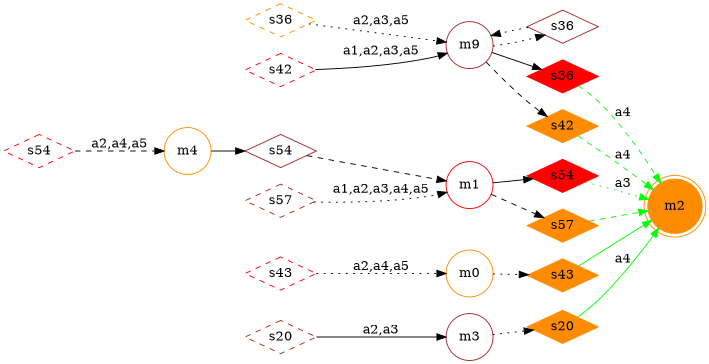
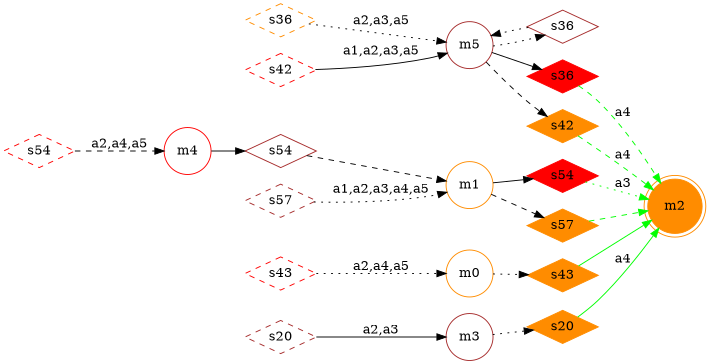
  digraph {
    rankdir=LR
    node [color=darkorange shape=diamond]
    edge [style=dotted]
    m3 [color=brown shape=circle]
    n2 [label=s20 style=filled]
    m2 [shape=doublecircle style=filled]
-   m4 [shape=circle]
+   m4 [color=red shape=circle]
    n5 [color=brown label=s54]
-   m1 [color=red shape=circle]
-   m5 [color=brown shape=circle label=m9]
+   m1 [shape=circle]
+   m5 [color=brown shape=circle]
    n8 [color=brown label=s36]
    n9 [color=red label=s36 style=filled]
    n10 [label=s42 style=filled]
    n11 [color=red label=s54 style=filled]
    n12 [label=s57 style=filled]
    m0 [shape=circle]
    n14 [label=s43 style=filled]
    n15 [color=brown label=s20 style=dashed]
    n16 [label=s36 style=dashed]
    n17 [color=red label=s42 style=dashed]
    n18 [color=red label=s43 style=dashed]
    n19 [color=red label=s54 style=dashed]
    n20 [color=brown label=s57 style=dashed]
    m3 -> n2
    n2 -> m2 [color=green label=a4 style=solid]
    m4 -> n5 [style=solid]
    n5 -> m1 [style=dashed]
    m1 -> n11 [style=solid]
    m1 -> n12 [style=dashed]
    m5 -> n8
    m5 -> n9 [style=solid]
    m5 -> n10 [style=dashed]
    n8 -> m5
    n9 -> m2 [color=green label=a4 style=dashed]
    n10 -> m2 [color=green label=a4 style=dashed]
    n11 -> m2 [color=green label=a3]
    n12 -> m2 [color=green style=dashed]
    m0 -> n14
    n14 -> m2 [color=green style=solid]
    n15 -> m3 [label="a2,a3" style=solid]
    n16 -> m5 [label="a2,a3,a5"]
    n17 -> m5 [label="a1,a2,a3,a5" style=solid]
    n18 -> m0 [label="a2,a4,a5"]
    n19 -> m4 [label="a2,a4,a5" style=dashed]
    n20 -> m1 [label="a1,a2,a3,a4,a5"]
  }
